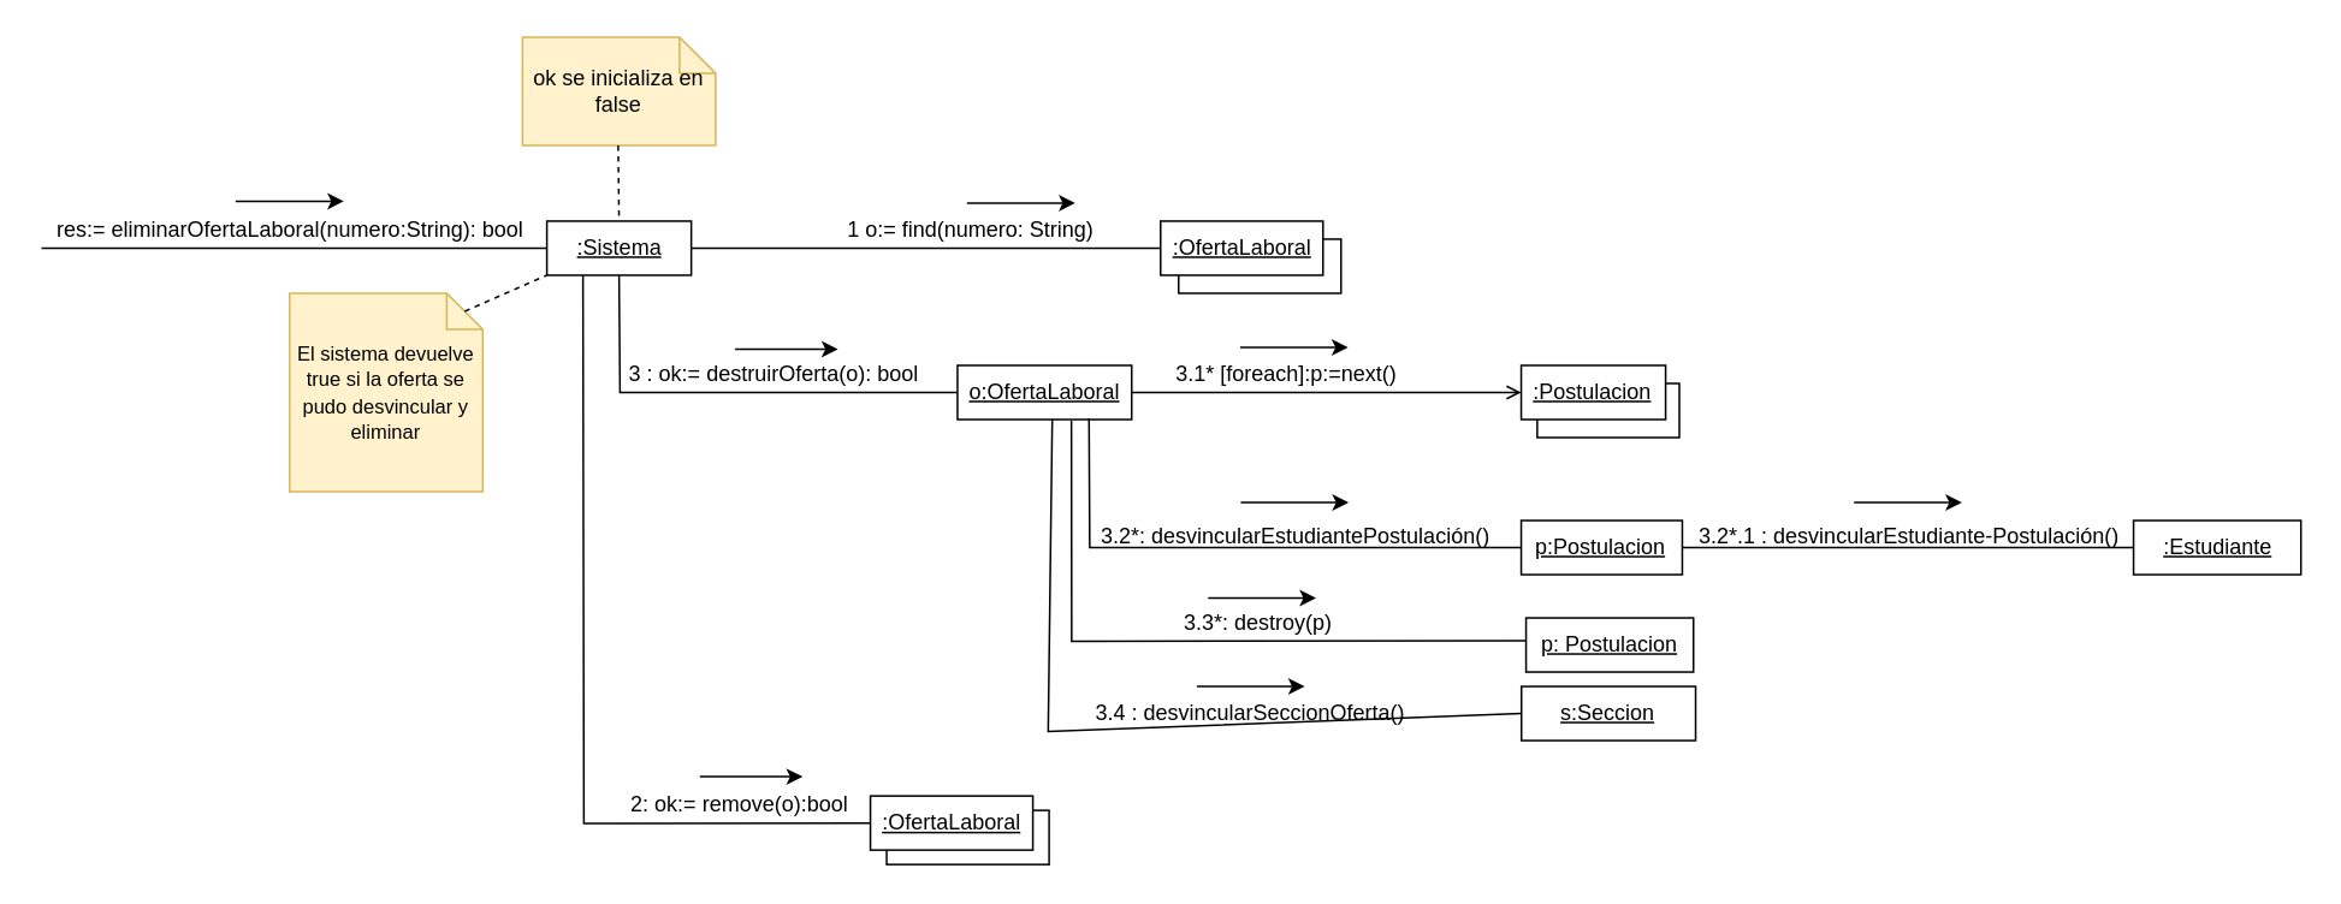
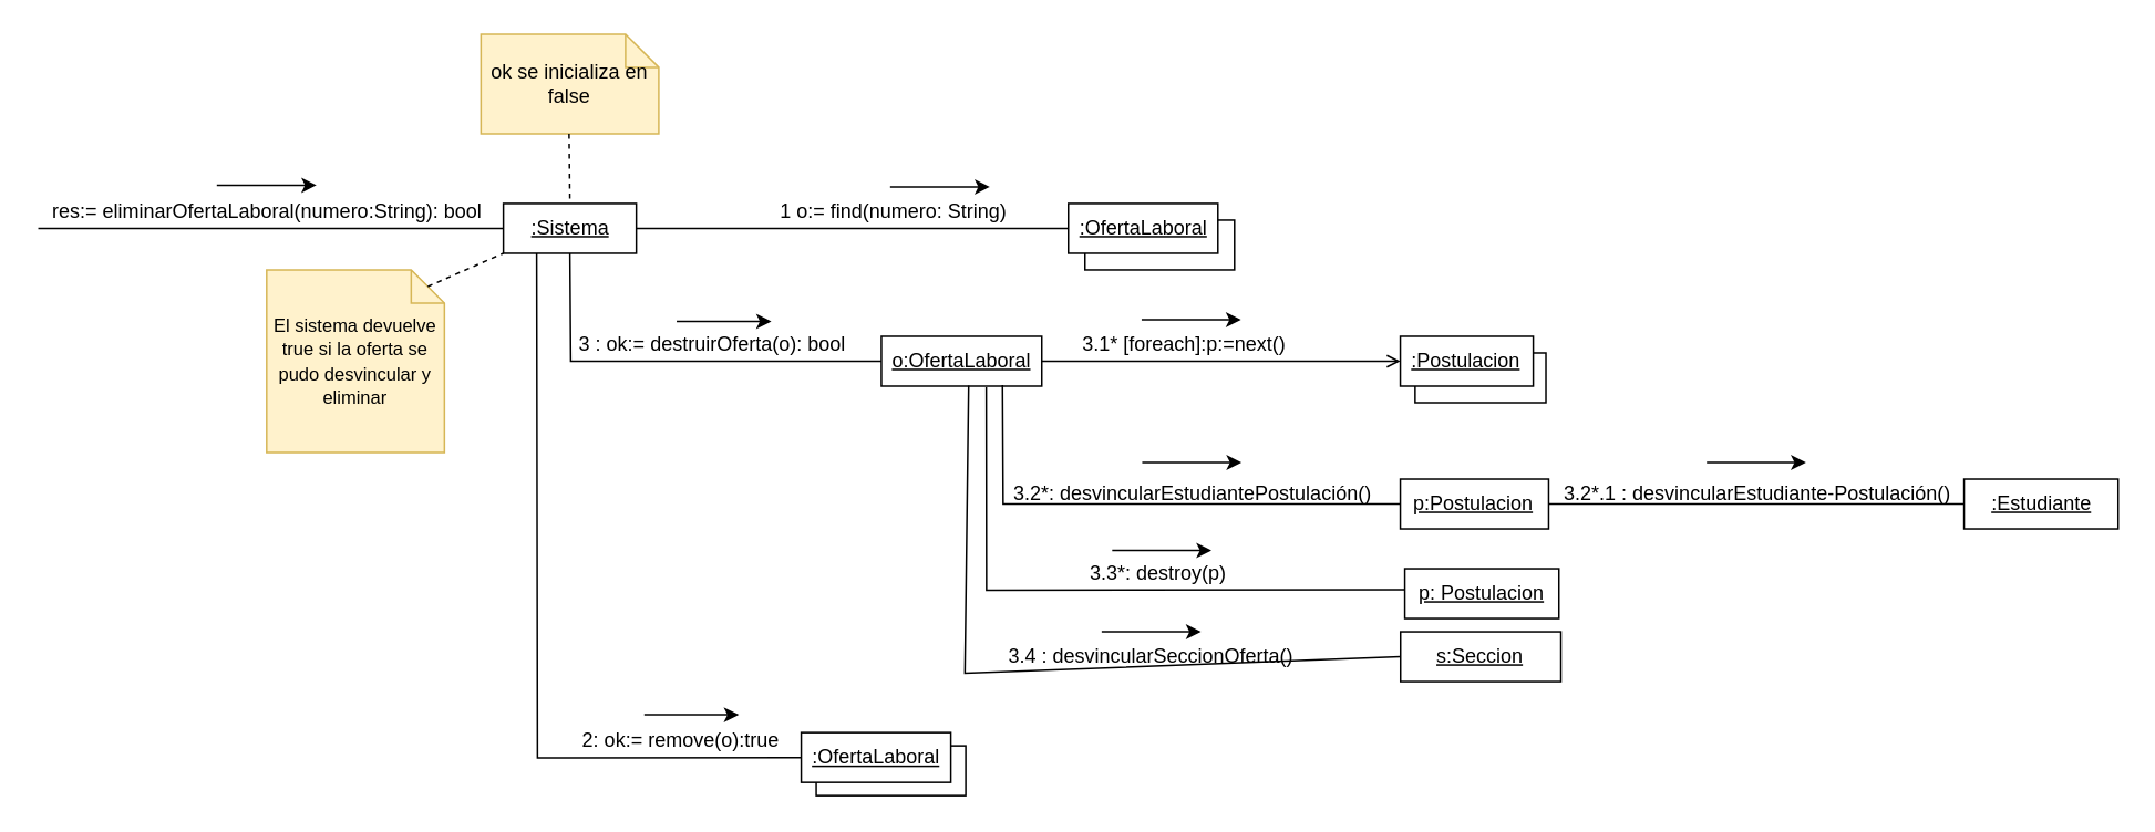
  <mxCell id="0" />
  <mxCell id="1" parent="0" />
  <mxCell id="2" value="" style="rounded=0;whiteSpace=wrap;html=1;" vertex="1" parent="1"><mxGeometry x="851.19" y="212" width="78.75" height="30" as="geometry" /></mxCell>
  <mxCell id="3" value="&lt;u&gt;:Sistema&lt;/u&gt;" style="rounded=0;whiteSpace=wrap;html=1;" vertex="1" parent="1"><mxGeometry x="302.5" y="122" width="80" height="30" as="geometry" /></mxCell>
  <mxCell id="4" value="res:= eliminarOfertaLaboral(numero:String): bool" style="text;html=1;align=center;verticalAlign=middle;resizable=0;points=[];autosize=1;strokeColor=none;fillColor=none;" vertex="1" parent="1"><mxGeometry x="20" y="112" width="280" height="30" as="geometry" /></mxCell>
  <mxCell id="5" value="" style="endArrow=none;html=1;rounded=0;" edge="1" parent="1" source="3"><mxGeometry width="50" height="50" relative="1" as="geometry"><mxPoint x="322.5" y="182" as="sourcePoint" /><mxPoint x="22.5" y="137" as="targetPoint" /></mxGeometry></mxCell>
  <mxCell id="6" value="" style="rounded=0;whiteSpace=wrap;html=1;" vertex="1" parent="1"><mxGeometry x="652.5" y="132" width="90" height="30" as="geometry" /></mxCell>
  <mxCell id="7" value="&lt;u&gt;:OfertaLaboral&lt;/u&gt;" style="rounded=0;whiteSpace=wrap;html=1;" vertex="1" parent="1"><mxGeometry x="642.5" y="122" width="90" height="30" as="geometry" /></mxCell>
  <mxCell id="8" value="" style="endArrow=none;html=1;rounded=0;" edge="1" parent="1" source="3" target="7"><mxGeometry width="50" height="50" relative="1" as="geometry"><mxPoint x="432.5" y="152" as="sourcePoint" /><mxPoint x="482.5" y="102" as="targetPoint" /></mxGeometry></mxCell>
  <mxCell id="9" value="1 o:= find(numero: String)" style="text;html=1;align=center;verticalAlign=middle;resizable=0;points=[];autosize=1;strokeColor=none;fillColor=none;" vertex="1" parent="1"><mxGeometry x="456.75" y="112" width="160" height="30" as="geometry" /></mxCell>
  <mxCell id="10" value="3 : ok:= destruirOferta(o): bool" style="text;html=1;align=center;verticalAlign=middle;resizable=0;points=[];autosize=1;strokeColor=none;fillColor=none;" vertex="1" parent="1"><mxGeometry x="337.75" y="192" width="180" height="30" as="geometry" /></mxCell>
  <mxCell id="11" value="&lt;u&gt;:Postulacion&lt;/u&gt;" style="rounded=0;whiteSpace=wrap;html=1;" vertex="1" parent="1"><mxGeometry x="842.32" y="202" width="80" height="30" as="geometry" /></mxCell>
  <mxCell id="12" value="&lt;u&gt;o:OfertaLaboral&lt;/u&gt;" style="rounded=0;whiteSpace=wrap;html=1;" vertex="1" parent="1"><mxGeometry x="530" y="202" width="96.5" height="30" as="geometry" /></mxCell>
  <mxCell id="13" value="" style="endArrow=none;html=1;rounded=0;exitX=0;exitY=0.5;exitDx=0;exitDy=0;entryX=0.5;entryY=1;entryDx=0;entryDy=0;" edge="1" parent="1" source="12" target="3"><mxGeometry width="50" height="50" relative="1" as="geometry"><mxPoint x="921.38" y="342" as="sourcePoint" /><mxPoint x="344.75" y="152" as="targetPoint" /><Array as="points"><mxPoint x="343" y="217" /></Array></mxGeometry></mxCell>
  <mxCell id="14" value="" style="rounded=0;whiteSpace=wrap;html=1;" vertex="1" parent="1"><mxGeometry x="490.75" y="448.71" width="90" height="30" as="geometry" /></mxCell>
  <mxCell id="15" value="&lt;u&gt;:OfertaLaboral&lt;/u&gt;" style="rounded=0;whiteSpace=wrap;html=1;" vertex="1" parent="1"><mxGeometry x="481.75" y="440.71" width="90" height="30" as="geometry" /></mxCell>
- <mxCell id="16" value="2: ok:= remove(o):bool" style="text;html=1;align=center;verticalAlign=middle;resizable=0;points=[];autosize=1;strokeColor=none;fillColor=none;" vertex="1" parent="1"><mxGeometry x="338.75" y="430.71" width="140" height="30" as="geometry" /></mxCell>
+ <mxCell id="16" value="2: ok:= remove(o):true" style="text;html=1;align=center;verticalAlign=middle;resizable=0;points=[];autosize=1;strokeColor=none;fillColor=none;" vertex="1" parent="1"><mxGeometry x="338.75" y="430.71" width="140" height="30" as="geometry" /></mxCell>
  <mxCell id="17" value="" style="endArrow=open;html=1;rounded=0;exitX=1;exitY=0.5;exitDx=0;exitDy=0;" edge="1" parent="1" source="12" target="11"><mxGeometry width="50" height="50" relative="1" as="geometry"><mxPoint x="672.26" y="172" as="sourcePoint" /><mxPoint x="696.63" y="312" as="targetPoint" /><Array as="points"><mxPoint x="690.38" y="217" /></Array></mxGeometry></mxCell>
  <mxCell id="18" value="" style="endArrow=none;html=1;rounded=0;entryX=0.25;entryY=1;entryDx=0;entryDy=0;exitX=0;exitY=0.5;exitDx=0;exitDy=0;" edge="1" parent="1" source="15" target="3"><mxGeometry width="50" height="50" relative="1" as="geometry"><mxPoint x="464.25" y="622" as="sourcePoint" /><mxPoint x="322.75" y="362" as="targetPoint" /><Array as="points"><mxPoint x="323" y="456" /></Array></mxGeometry></mxCell>
  <mxCell id="19" value="3.1* [foreach]:p:=next() " style="text;html=1;align=center;verticalAlign=middle;resizable=0;points=[];autosize=1;strokeColor=none;fillColor=none;" vertex="1" parent="1"><mxGeometry x="636.5" y="192" width="150" height="30" as="geometry" /></mxCell>
  <mxCell id="20" value="" style="endArrow=classic;html=1;rounded=0;entryX=0.918;entryY=0.056;entryDx=0;entryDy=0;entryPerimeter=0;" edge="1" parent="1"><mxGeometry width="50" height="50" relative="1" as="geometry"><mxPoint x="686.62" y="192" as="sourcePoint" /><mxPoint x="746.37" y="192" as="targetPoint" /></mxGeometry></mxCell>
  <mxCell id="21" value="" style="endArrow=classic;html=1;rounded=0;entryX=0.918;entryY=0.056;entryDx=0;entryDy=0;entryPerimeter=0;" edge="1" parent="1"><mxGeometry width="50" height="50" relative="1" as="geometry"><mxPoint x="406.75" y="193" as="sourcePoint" /><mxPoint x="463.75" y="193" as="targetPoint" /></mxGeometry></mxCell>
  <mxCell id="22" value="" style="endArrow=none;html=1;rounded=0;exitX=0.009;exitY=0.421;exitDx=0;exitDy=0;exitPerimeter=0;entryX=0.654;entryY=1.024;entryDx=0;entryDy=0;entryPerimeter=0;" edge="1" parent="1" source="25" target="12"><mxGeometry width="50" height="50" relative="1" as="geometry"><mxPoint x="820.25" y="385" as="sourcePoint" /><mxPoint x="593.25" y="230" as="targetPoint" /><Array as="points"><mxPoint x="593.25" y="355" /></Array></mxGeometry></mxCell>
  <mxCell id="23" value="3.3*: destroy(p)&amp;nbsp; " style="text;html=1;align=center;verticalAlign=middle;resizable=0;points=[];autosize=1;strokeColor=none;fillColor=none;" vertex="1" parent="1"><mxGeometry x="642.62" y="330" width="110" height="30" as="geometry" /></mxCell>
  <mxCell id="24" value="3.4 : desvincularSeccionOferta()" style="text;html=1;align=center;verticalAlign=middle;resizable=0;points=[];autosize=1;strokeColor=none;fillColor=none;" vertex="1" parent="1"><mxGeometry x="597.44" y="380" width="190" height="30" as="geometry" /></mxCell>
  <mxCell id="25" value="&lt;u&gt;p: Postulacion&lt;/u&gt;" style="rounded=0;whiteSpace=wrap;html=1;" vertex="1" parent="1"><mxGeometry x="845" y="342" width="92.75" height="30" as="geometry" /></mxCell>
  <mxCell id="26" value="&lt;u&gt;s:Seccion&lt;/u&gt;" style="rounded=0;whiteSpace=wrap;html=1;" vertex="1" parent="1"><mxGeometry x="842.44" y="380" width="96.5" height="30" as="geometry" /></mxCell>
  <mxCell id="27" value="" style="endArrow=classic;html=1;rounded=0;entryX=0.918;entryY=0.056;entryDx=0;entryDy=0;entryPerimeter=0;" edge="1" parent="1"><mxGeometry width="50" height="50" relative="1" as="geometry"><mxPoint x="387.25" y="430" as="sourcePoint" /><mxPoint x="444.25" y="430" as="targetPoint" /></mxGeometry></mxCell>
  <mxCell id="28" value="" style="endArrow=classic;html=1;rounded=0;entryX=0.918;entryY=0.056;entryDx=0;entryDy=0;entryPerimeter=0;" edge="1" parent="1"><mxGeometry width="50" height="50" relative="1" as="geometry"><mxPoint x="668.87" y="331" as="sourcePoint" /><mxPoint x="728.62" y="331" as="targetPoint" /></mxGeometry></mxCell>
  <mxCell id="29" value="" style="endArrow=classic;html=1;rounded=0;entryX=0.918;entryY=0.056;entryDx=0;entryDy=0;entryPerimeter=0;" edge="1" parent="1"><mxGeometry width="50" height="50" relative="1" as="geometry"><mxPoint x="662.57" y="380" as="sourcePoint" /><mxPoint x="722.32" y="380" as="targetPoint" /></mxGeometry></mxCell>
  <mxCell id="30" value="" style="endArrow=classic;html=1;rounded=0;" edge="1" parent="1"><mxGeometry width="50" height="50" relative="1" as="geometry"><mxPoint x="535.25" y="112" as="sourcePoint" /><mxPoint x="595.25" y="112" as="targetPoint" /><Array as="points" /></mxGeometry></mxCell>
  <mxCell id="31" value="&lt;font style=&quot;font-size: 11px;&quot;&gt;El sistema devuelve true si la oferta se pudo desvincular y eliminar&lt;/font&gt;" style="shape=note;size=20;whiteSpace=wrap;html=1;fillColor=#fff2cc;strokeColor=#d6b656;" vertex="1" parent="1"><mxGeometry x="160" y="162" width="107" height="110" as="geometry" /></mxCell>
  <mxCell id="32" value="" style="endArrow=none;dashed=1;html=1;rounded=0;entryX=0;entryY=1;entryDx=0;entryDy=0;exitX=0;exitY=0;exitDx=97.0;exitDy=10;exitPerimeter=0;" edge="1" parent="1" source="31" target="3"><mxGeometry width="50" height="50" relative="1" as="geometry"><mxPoint x="485.25" y="322" as="sourcePoint" /><mxPoint x="535.25" y="272" as="targetPoint" /></mxGeometry></mxCell>
  <mxCell id="33" value="" style="endArrow=none;html=1;rounded=0;exitX=0.755;exitY=0.977;exitDx=0;exitDy=0;entryX=0;entryY=0.5;entryDx=0;entryDy=0;exitPerimeter=0;" edge="1" parent="1" source="12" target="35"><mxGeometry width="50" height="50" relative="1" as="geometry"><mxPoint x="604.013" y="152" as="sourcePoint" /><mxPoint x="731" y="289.22" as="targetPoint" /><Array as="points"><mxPoint x="603.25" y="303" /></Array></mxGeometry></mxCell>
  <mxCell id="34" value="3.2*: desvincularEstudiantePostulación()" style="text;html=1;align=center;verticalAlign=middle;resizable=0;points=[];autosize=1;strokeColor=none;fillColor=none;" vertex="1" parent="1"><mxGeometry x="597.44" y="282" width="240" height="30" as="geometry" /></mxCell>
  <mxCell id="35" value="&lt;u&gt;p:Postulacion&lt;/u&gt;" style="rounded=0;whiteSpace=wrap;html=1;" vertex="1" parent="1"><mxGeometry x="842.32" y="288" width="89.25" height="30" as="geometry" /></mxCell>
  <mxCell id="36" value="" style="endArrow=classic;html=1;rounded=0;entryX=0.918;entryY=0.056;entryDx=0;entryDy=0;entryPerimeter=0;" edge="1" parent="1"><mxGeometry width="50" height="50" relative="1" as="geometry"><mxPoint x="686.95" y="278" as="sourcePoint" /><mxPoint x="746.7" y="278" as="targetPoint" /></mxGeometry></mxCell>
  <mxCell id="37" value="ok se inicializa en false" style="shape=note;size=20;whiteSpace=wrap;html=1;fillColor=#fff2cc;strokeColor=#d6b656;" vertex="1" parent="1"><mxGeometry x="289" y="20" width="107" height="60" as="geometry" /></mxCell>
  <mxCell id="38" value="" style="endArrow=none;dashed=1;html=1;rounded=0;entryX=0.5;entryY=0;entryDx=0;entryDy=0;" edge="1" parent="1" target="3"><mxGeometry width="50" height="50" relative="1" as="geometry"><mxPoint x="342" y="80" as="sourcePoint" /><mxPoint x="560" y="240" as="targetPoint" /></mxGeometry></mxCell>
  <mxCell id="39" value="" style="endArrow=none;html=1;rounded=0;exitX=0.544;exitY=0.99;exitDx=0;exitDy=0;entryX=0;entryY=0.5;entryDx=0;entryDy=0;exitPerimeter=0;" edge="1" parent="1" source="12" target="26"><mxGeometry width="50" height="50" relative="1" as="geometry"><mxPoint x="582.25" y="232" as="sourcePoint" /><mxPoint x="820.25" y="439" as="targetPoint" /><Array as="points"><mxPoint x="580.25" y="405" /></Array></mxGeometry></mxCell>
  <mxCell id="40" value="" style="endArrow=none;html=1;rounded=0;exitX=1;exitY=0.5;exitDx=0;exitDy=0;entryX=0;entryY=0.5;entryDx=0;entryDy=0;" edge="1" parent="1" source="35" target="41"><mxGeometry width="50" height="50" relative="1" as="geometry"><mxPoint x="880.82" y="282" as="sourcePoint" /><mxPoint x="1020.82" y="302" as="targetPoint" /></mxGeometry></mxCell>
  <mxCell id="41" value="&lt;u&gt;:Estudiante&lt;/u&gt;" style="rounded=0;whiteSpace=wrap;html=1;" vertex="1" parent="1"><mxGeometry x="1181.57" y="288" width="92.75" height="30" as="geometry" /></mxCell>
  <mxCell id="42" value="3.2*.1 : desvincularEstudiante-Postulación()" style="text;html=1;align=center;verticalAlign=middle;resizable=0;points=[];autosize=1;strokeColor=none;fillColor=none;" vertex="1" parent="1"><mxGeometry x="931.57" y="282" width="250" height="30" as="geometry" /></mxCell>
  <mxCell id="43" value="" style="endArrow=classic;html=1;rounded=0;entryX=0.918;entryY=0.056;entryDx=0;entryDy=0;entryPerimeter=0;" edge="1" parent="1"><mxGeometry width="50" height="50" relative="1" as="geometry"><mxPoint x="1026.7" y="278" as="sourcePoint" /><mxPoint x="1086.45" y="278" as="targetPoint" /></mxGeometry></mxCell>
  <mxCell id="44" value="" style="endArrow=classic;html=1;rounded=0;" edge="1" parent="1"><mxGeometry width="50" height="50" relative="1" as="geometry"><mxPoint x="130" y="111" as="sourcePoint" /><mxPoint x="190" y="111" as="targetPoint" /><Array as="points" /></mxGeometry></mxCell>
